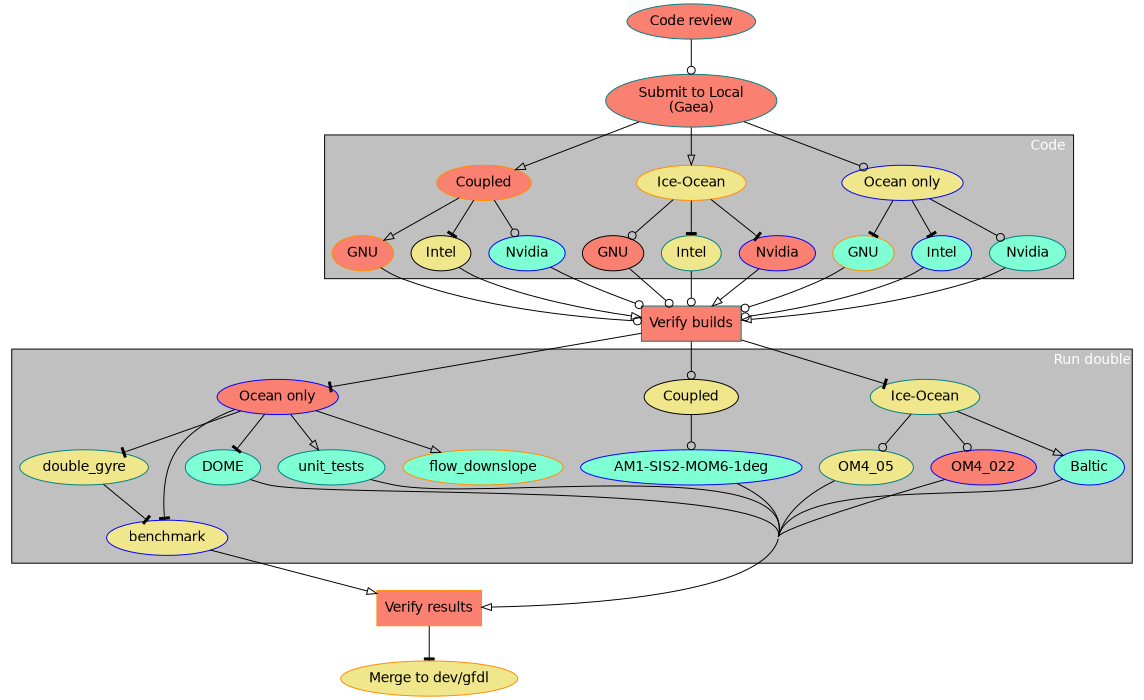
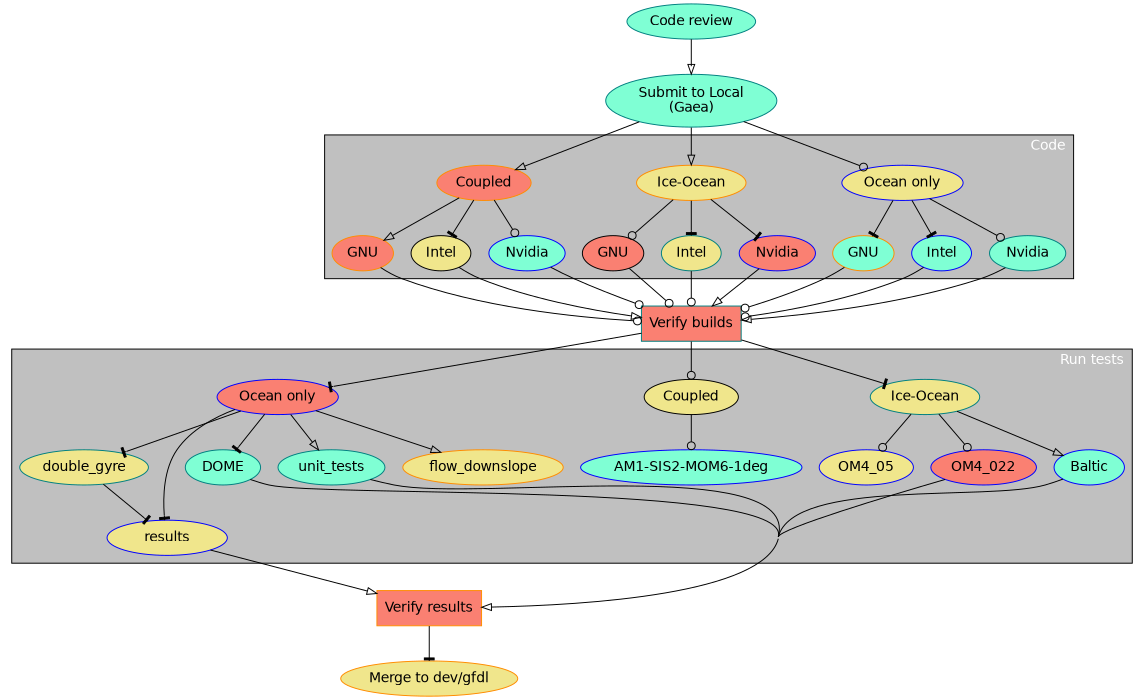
  digraph {
    concentrate=true
    fontcolor=white
    fontname=helvetica
    labeljust=r
    node [color=teal fillcolor=khaki fontname=helvetica style=filled]
    edge [arrowhead=odot]
    n1 [color=blue label="Ocean only"]
    n2 [color=darkorange label="Ice-Ocean"]
    n3 [color=darkorange fillcolor=salmon label=Coupled]
    n4 [color=darkorange fillcolor=aquamarine label=GNU]
    n5 [color=blue fillcolor=aquamarine label=Intel]
    n6 [fillcolor=aquamarine label=Nvidia]
    n7 [color=black fillcolor=salmon label=GNU]
    n8 [label=Intel]
    n9 [color=blue fillcolor=salmon label=Nvidia]
    n10 [color=darkorange fillcolor=salmon label=GNU]
    n11 [color=black label=Intel]
    n12 [color=blue fillcolor=aquamarine label=Nvidia]
    n13 [color=blue fillcolor=salmon label="Ocean only"]
    n14 [color=black label=Coupled]
    n15 [label="Ice-Ocean"]
-   n16 [color=blue label=benchmark]
+   n16 [color=blue label=results]
    n17 [label=double_gyre]
    n18 [fillcolor=aquamarine label=DOME]
-   n19 [color=darkorange fillcolor=aquamarine label=flow_downslope]
+   n19 [color=darkorange label=flow_downslope]
    n20 [fillcolor=aquamarine label=unit_tests]
    n21 [color=blue fillcolor=aquamarine label="AM1-SIS2-MOM6-1deg"]
-   n22 [label=OM4_05]
+   n22 [color=blue label=OM4_05]
    n23 [color=blue fillcolor=salmon label=OM4_022]
    n24 [color=blue fillcolor=aquamarine label=Baltic]
    n25 [fillcolor=salmon label="Verify builds" shape=rectangle]
    n26 [color=darkorange fillcolor=salmon label="Verify results" shape=rectangle]
-   n27 [fillcolor=salmon label="Code review"]
-   n28 [fillcolor=salmon label="Submit to Local\n(Gaea)"]
+   n27 [fillcolor=aquamarine label="Code review"]
+   n28 [fillcolor=aquamarine label="Submit to Local\n(Gaea)"]
    n29 [color=darkorange label="Merge to dev/gfdl"]
    subgraph cluster_1 {
      bgcolor=grey
      label=Code
      style=filled
      n1
      n2
      n3
      n4
      n5
      n6
      n7
      n8
      n9
      n10
      n11
      n12
    }
    subgraph cluster_2 {
      bgcolor=grey
-     label="Run double"
+     label="Run tests"
      style=filled
      n13
      n14
      n15
      n16
      n17
      n18
      n19
      n20
      n21
      n22
      n23
      n24
    }
    n1 -> n4 [arrowhead=tee]
    n1 -> n5 [arrowhead=tee]
    n1 -> n6
    n2 -> n7
    n2 -> n8 [arrowhead=tee]
    n2 -> n9 [arrowhead=tee]
    n3 -> n10 [arrowhead=onormal]
    n3 -> n11 [arrowhead=tee]
    n3 -> n12
    n4 -> n25
    n5 -> n25
    n6 -> n25 [arrowhead=onormal]
    n7 -> n25
    n8 -> n25
    n9 -> n25 [arrowhead=onormal]
    n10 -> n25
    n11 -> n25 [arrowhead=onormal]
    n12 -> n25
    n13 -> n16 [arrowhead=tee]
    n13 -> n17 [arrowhead=tee]
    n13 -> n18 [arrowhead=tee]
    n13 -> n19 [arrowhead=onormal]
    n13 -> n20 [arrowhead=onormal]
    n14 -> n21
    n15 -> n22
    n15 -> n23
    n15 -> n24 [arrowhead=onormal]
    n16 -> n26 [arrowhead=onormal]
    n17 -> n16 [arrowhead=tee]
    n18 -> n26 [arrowhead=onormal]
    n20 -> n26
-   n21 -> n26 [arrowhead=tee]
-   n22 -> n26 [arrowhead=tee]
    n23 -> n26
    n24 -> n26 [arrowhead=tee]
    n25 -> n13 [arrowhead=tee]
    n25 -> n14
    n25 -> n15 [arrowhead=tee]
    n26 -> n29 [arrowhead=tee]
-   n27 -> n28
+   n27 -> n28 [arrowhead=onormal]
    n28 -> n1
    n28 -> n2 [arrowhead=onormal]
    n28 -> n3 [arrowhead=onormal]
  }
